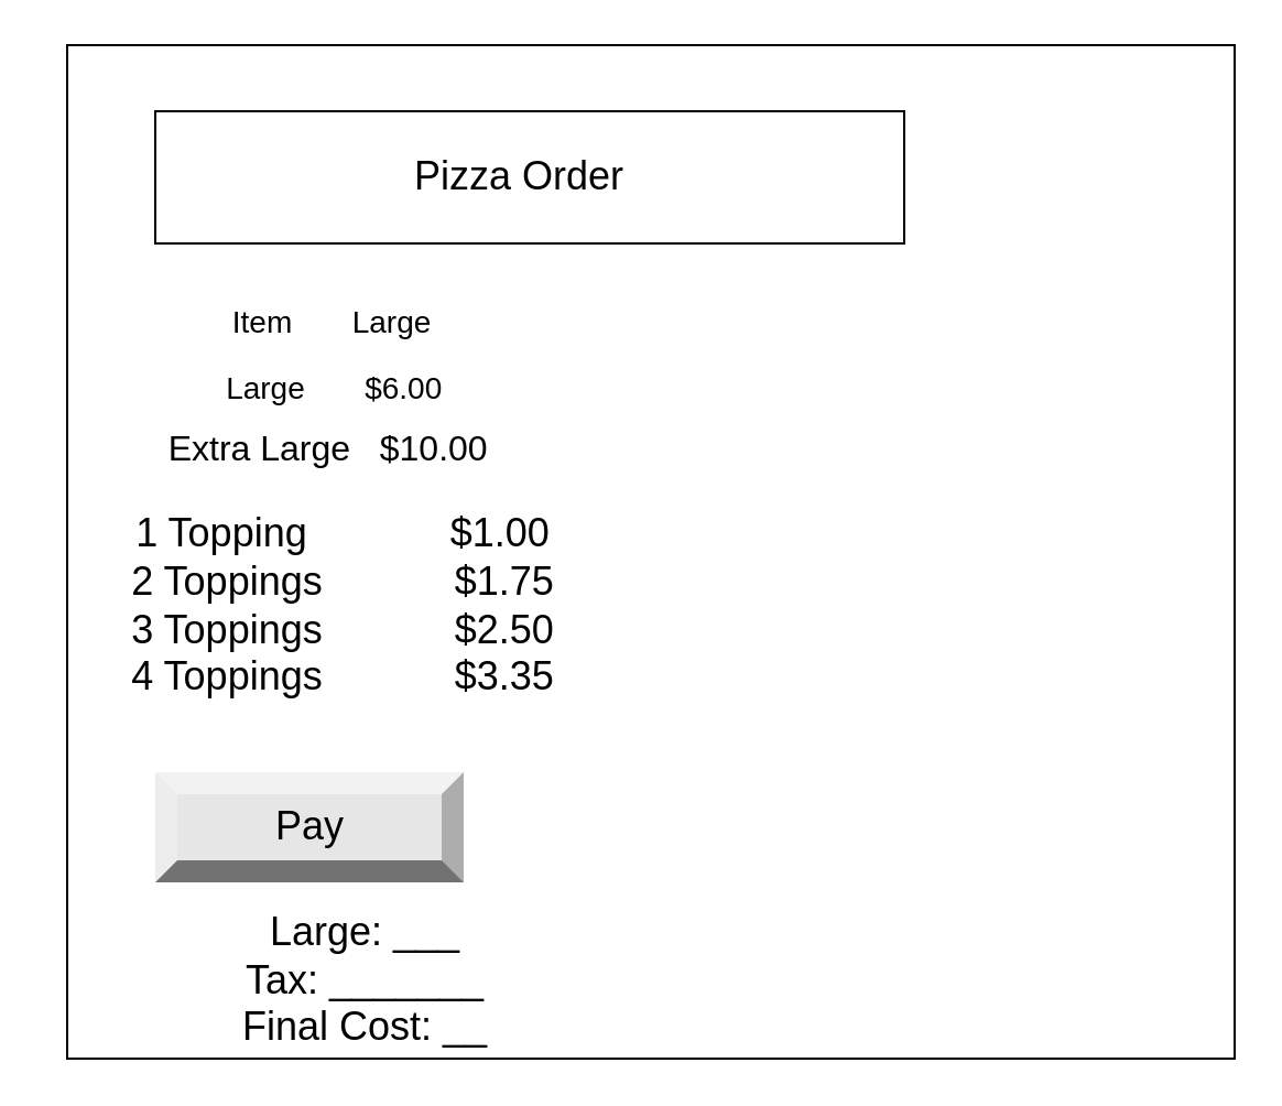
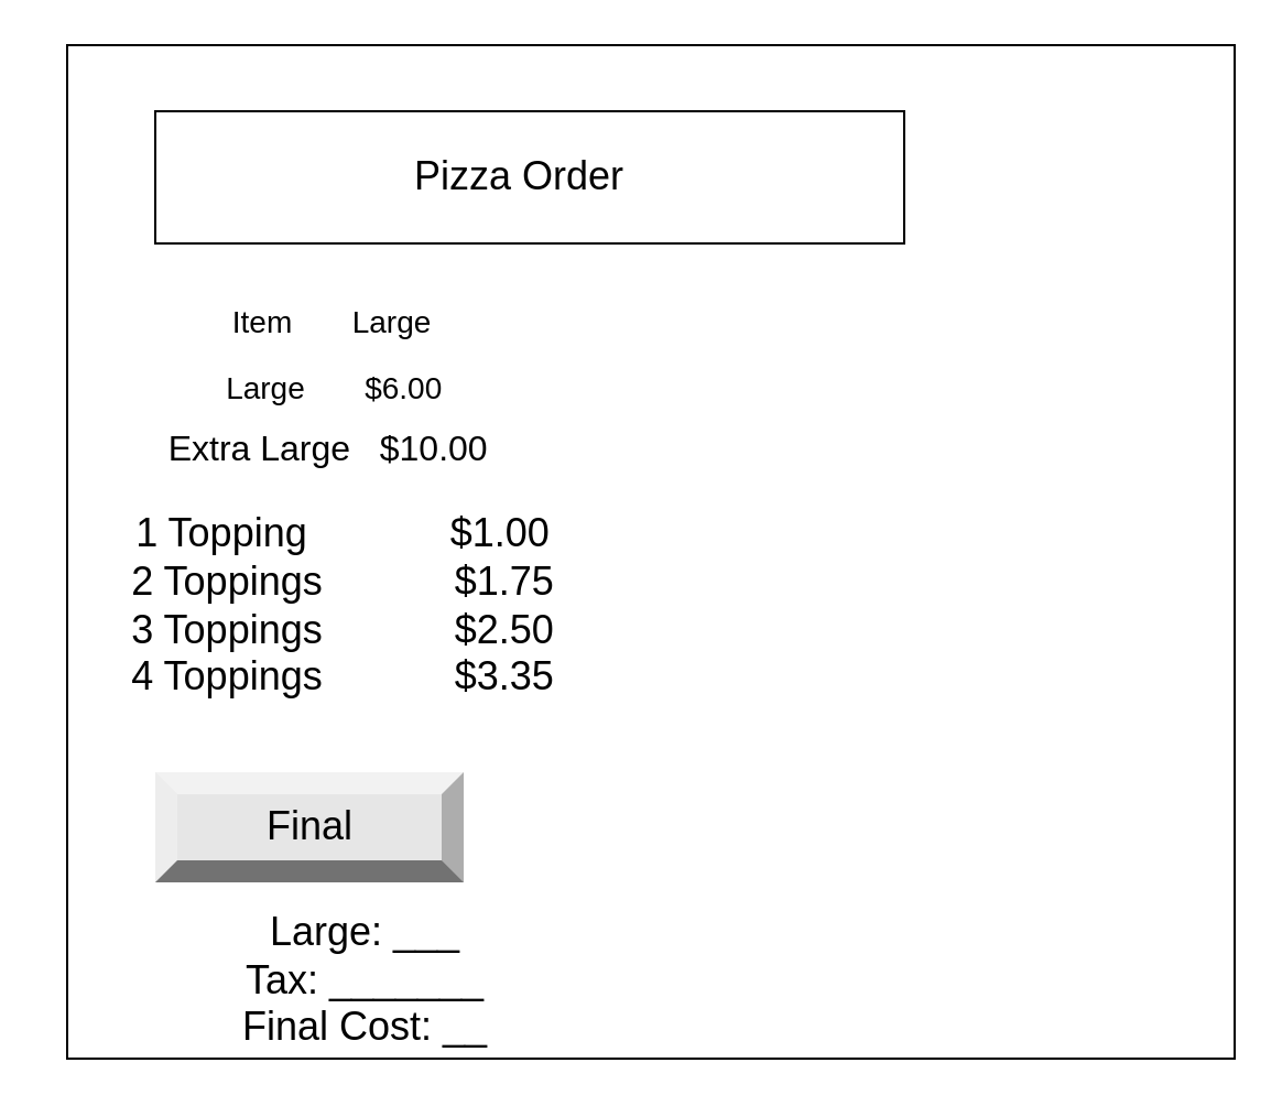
  <mxCell id="0" />
  <mxCell id="1" parent="0" />
  <mxCell id="2" value="" style="verticalLabelPosition=bottom;verticalAlign=top;html=1;shape=mxgraph.basic.rect;fillColor2=none;strokeWidth=1;size=20;indent=5;" parent="1" vertex="1"><mxGeometry x="30" y="20" width="530" height="460" as="geometry" /></mxCell>
  <mxCell id="3" value="" style="verticalLabelPosition=bottom;verticalAlign=top;html=1;shape=mxgraph.basic.rect;fillColor2=none;strokeWidth=1;size=20;indent=5;" parent="1" vertex="1"><mxGeometry x="70" y="50" width="340" height="60" as="geometry" /></mxCell>
  <mxCell id="4" value="&lt;font style=&quot;font-size: 18px&quot;&gt;Pizza Order&lt;/font&gt;" style="text;html=1;resizable=0;autosize=1;align=center;verticalAlign=middle;points=[];fillColor=none;strokeColor=none;rounded=0;" parent="1" vertex="1"><mxGeometry x="180" y="70" width="110" height="20" as="geometry" /></mxCell>
  <mxCell id="5" value="&lt;font style=&quot;font-size: 14px&quot;&gt;Item&amp;nbsp; &amp;nbsp; &amp;nbsp; &amp;nbsp;Large&lt;/font&gt;" style="text;html=1;resizable=0;autosize=1;align=center;verticalAlign=middle;points=[];fillColor=none;strokeColor=none;rounded=0;fontSize=18;" parent="1" vertex="1"><mxGeometry x="100" y="130" width="100" height="30" as="geometry" /></mxCell>
  <mxCell id="6" value="&lt;div class=&quot;bjhkR&quot; style=&quot;margin-bottom: 2px ; padding: 2.5px 3px 1.5px&quot;&gt;&lt;font style=&quot;font-size: 14px&quot;&gt;Large&amp;nbsp; &amp;nbsp; &amp;nbsp; &amp;nbsp;$6.00&amp;nbsp;&amp;nbsp;&lt;/font&gt;&lt;/div&gt;&lt;div class=&quot;bjhkR&quot; style=&quot;margin-bottom: 2px ; padding: 2.5px 3px 1.5px&quot;&gt;&lt;font size=&quot;3&quot;&gt;&amp;nbsp; &amp;nbsp; &amp;nbsp; &amp;nbsp; &amp;nbsp; &amp;nbsp;Extra Large&amp;nbsp; &amp;nbsp;$10.00&amp;nbsp; &amp;nbsp; &amp;nbsp;&lt;/font&gt; &amp;nbsp; &amp;nbsp; &amp;nbsp; &amp;nbsp;&lt;/div&gt;" style="text;html=1;align=center;verticalAlign=middle;resizable=0;points=[];autosize=1;strokeColor=none;fillColor=none;fontSize=18;" parent="1" vertex="1"><mxGeometry x="20" y="160" width="270" height="60" as="geometry" /></mxCell>
  <mxCell id="7" value="1 Topping&amp;nbsp; &amp;nbsp; &amp;nbsp; &amp;nbsp; &amp;nbsp; &amp;nbsp; &amp;nbsp;$1.00&lt;br&gt;2 Toppings&amp;nbsp; &amp;nbsp; &amp;nbsp; &amp;nbsp; &amp;nbsp; &amp;nbsp; $1.75&lt;br&gt;3 Toppings&amp;nbsp; &amp;nbsp; &amp;nbsp; &amp;nbsp; &amp;nbsp; &amp;nbsp; $2.50&lt;br&gt;4 Toppings&amp;nbsp; &amp;nbsp; &amp;nbsp; &amp;nbsp; &amp;nbsp; &amp;nbsp; $3.35" style="text;html=1;resizable=0;autosize=1;align=center;verticalAlign=middle;points=[];fillColor=none;strokeColor=none;rounded=0;fontSize=18;" parent="1" vertex="1"><mxGeometry x="50" y="230" width="210" height="90" as="geometry" /></mxCell>
- <mxCell id="8" value="Pay" style="labelPosition=center;verticalLabelPosition=middle;align=center;html=1;shape=mxgraph.basic.shaded_button;dx=10;fillColor=#E6E6E6;strokeColor=none;fontSize=18;" parent="1" vertex="1"><mxGeometry x="70" y="350" width="140" height="50" as="geometry" /></mxCell>
+ <mxCell id="8" value="Final" style="labelPosition=center;verticalLabelPosition=middle;align=center;html=1;shape=mxgraph.basic.shaded_button;dx=10;fillColor=#E6E6E6;strokeColor=none;fontSize=18;" parent="1" vertex="1"><mxGeometry x="70" y="350" width="140" height="50" as="geometry" /></mxCell>
  <mxCell id="9" value="Large: ___&lt;br&gt;Tax: _______&lt;br&gt;Final Cost: __" style="text;html=1;align=center;verticalAlign=middle;resizable=0;points=[];autosize=1;strokeColor=none;fillColor=none;fontSize=18;" parent="1" vertex="1"><mxGeometry x="100" y="410" width="130" height="70" as="geometry" /></mxCell>
